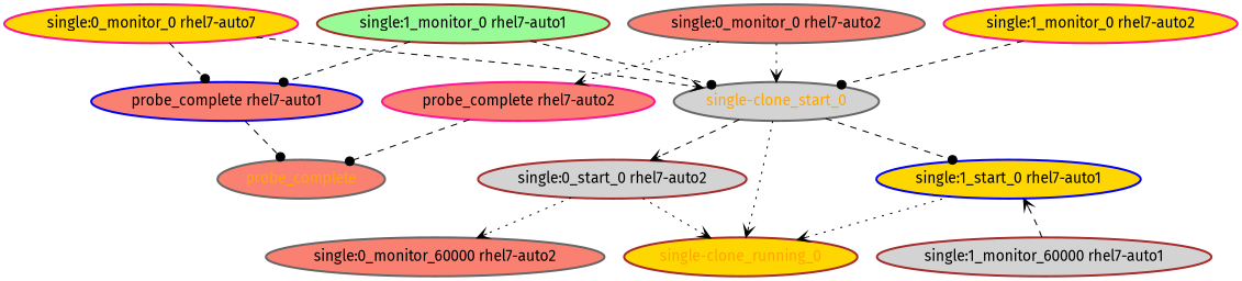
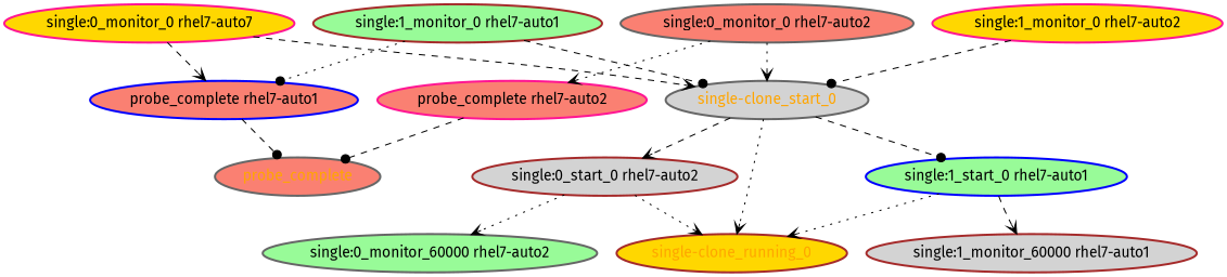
  digraph {
    fontname="Fira Sans"
    node [color=gray40 fillcolor=salmon fontcolor=black fontname="Fira Sans" style="bold,filled"]
    edge [arrowhead=vee fontname="Fira Sans" style=dashed]
    "probe_complete rhel7-auto1" [color=blue]
    probe_complete [fontcolor=orange]
    "probe_complete rhel7-auto2" [color=deeppink]
    "single-clone_running_0" [color=brown fillcolor=gold fontcolor=orange]
    "single-clone_start_0" [fillcolor=lightgrey fontcolor=orange]
    "single:0_start_0 rhel7-auto2" [color=brown fillcolor=lightgrey]
-   "single:1_start_0 rhel7-auto1" [color=blue fillcolor=gold]
-   "single:0_monitor_60000 rhel7-auto2"
+   "single:1_start_0 rhel7-auto1" [color=blue fillcolor=palegreen]
+   "single:0_monitor_60000 rhel7-auto2" [fillcolor=palegreen]
    "single:1_monitor_60000 rhel7-auto1" [color=brown fillcolor=lightgrey]
    n10 [color=deeppink fillcolor=gold label="single:0_monitor_0 rhel7-auto7"]
    "single:0_monitor_0 rhel7-auto2"
    "single:1_monitor_0 rhel7-auto1" [color=brown fillcolor=palegreen]
    "single:1_monitor_0 rhel7-auto2" [color=deeppink fillcolor=gold]
    "probe_complete rhel7-auto1" -> probe_complete [arrowhead=dot]
    "probe_complete rhel7-auto2" -> probe_complete [arrowhead=dot]
    "single-clone_start_0" -> "single-clone_running_0" [style=dotted]
    "single-clone_start_0" -> "single:0_start_0 rhel7-auto2"
    "single-clone_start_0" -> "single:1_start_0 rhel7-auto1" [arrowhead=dot]
    "single:0_start_0 rhel7-auto2" -> "single-clone_running_0" [style=dotted]
    "single:0_start_0 rhel7-auto2" -> "single:0_monitor_60000 rhel7-auto2" [style=dotted]
    "single:1_start_0 rhel7-auto1" -> "single-clone_running_0" [style=dotted]
-   "single:1_monitor_60000 rhel7-auto1" -> "single:1_start_0 rhel7-auto1"
-   n10 -> "probe_complete rhel7-auto1" [arrowhead=dot]
+   "single:1_start_0 rhel7-auto1" -> "single:1_monitor_60000 rhel7-auto1"
+   n10 -> "probe_complete rhel7-auto1"
    n10 -> "single-clone_start_0"
    "single:0_monitor_0 rhel7-auto2" -> "probe_complete rhel7-auto2" [style=dotted]
    "single:0_monitor_0 rhel7-auto2" -> "single-clone_start_0" [style=dotted]
-   "single:1_monitor_0 rhel7-auto1" -> "probe_complete rhel7-auto1" [arrowhead=dot]
+   "single:1_monitor_0 rhel7-auto1" -> "probe_complete rhel7-auto1" [arrowhead=dot style=dotted]
    "single:1_monitor_0 rhel7-auto1" -> "single-clone_start_0" [arrowhead=dot]
    "single:1_monitor_0 rhel7-auto2" -> "single-clone_start_0" [arrowhead=dot]
  }
